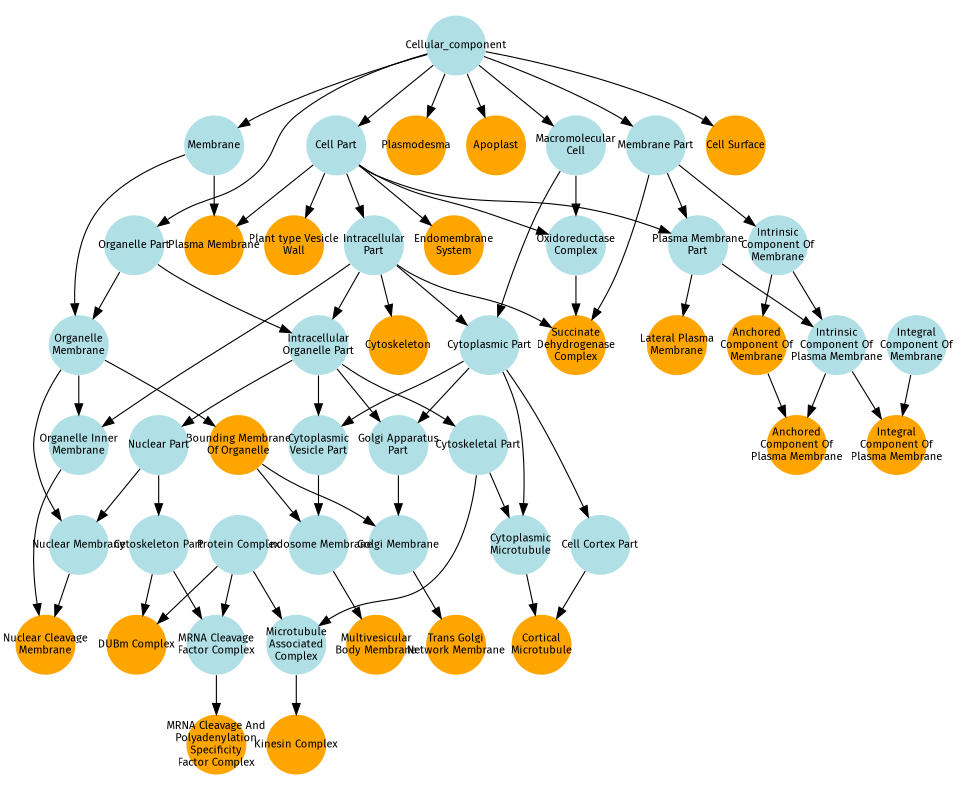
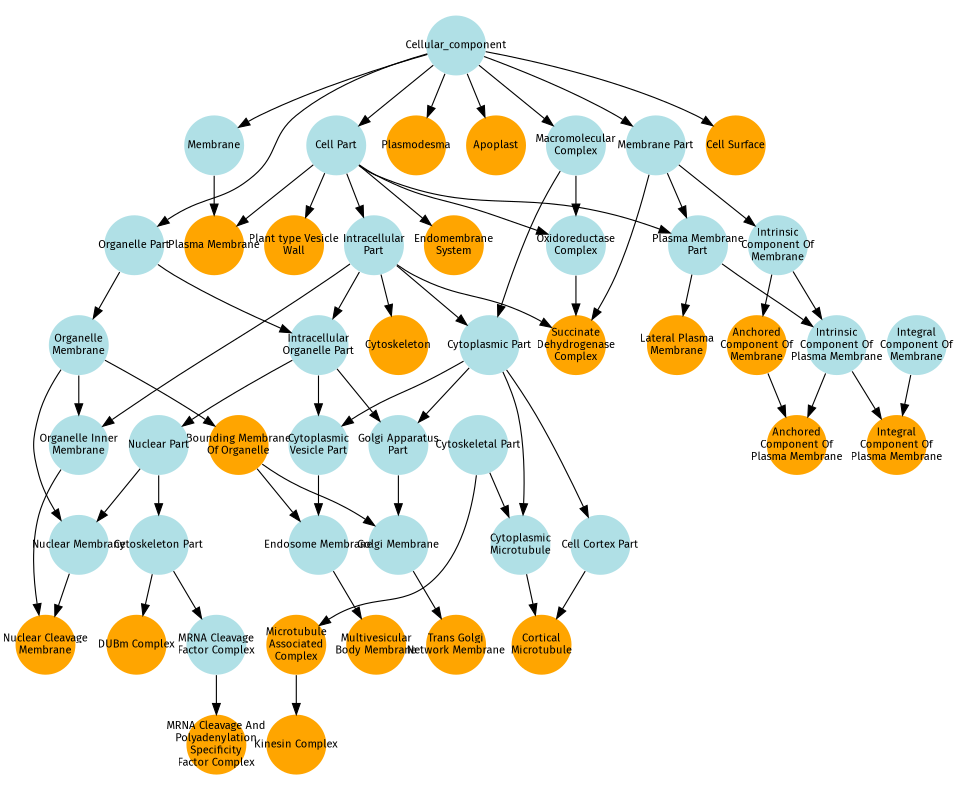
  digraph {
    fontname="Fira Sans"
    node [color=transparent fillcolor=powderblue fixedsize=true fontname="Fira Sans" fontsize=10 shape=circle style=filled]
    edge [color="#000000" fontname="Fira Sans" lty=solid]
    n1 [label=Cellular_component width=0.75]
    n2 [label=Membrane width=0.75]
    n3 [label="Cell Part" width=0.75]
    n4 [label="Organelle Part" width=0.75]
    n5 [fillcolor=orange label=Plasmodesma width=0.75]
    n6 [fillcolor=orange label=Apoplast width=0.75]
    n7 [label="Membrane Part" width=0.75]
-   n8 [label="Macromolecular\nCell" width=0.75]
+   n8 [label="Macromolecular\nComplex" width=0.75]
    n9 [fillcolor=orange label="Cell Surface" width=0.75]
    n10 [fillcolor=orange label="Plasma Membrane" width=0.75]
    n11 [label="Organelle\nMembrane" width=0.75]
    n12 [label="Intracellular\nPart" width=0.75]
    n13 [fillcolor=orange label="Plant type Vesicle\nWall" width=0.75]
    n14 [label="Plasma Membrane\nPart" width=0.75]
    n15 [fillcolor=orange label="Endomembrane\nSystem" width=0.75]
    n16 [label="Oxidoreductase\nComplex" width=0.75]
    n17 [label="Intracellular\nOrganelle Part" width=0.75]
    n18 [fillcolor=orange label="Succinate\nDehydrogenase\nComplex" width=0.75]
    n19 [label="Intrinsic\nComponent Of\nMembrane" width=0.75]
    n20 [label="Cytoplasmic Part" width=0.75]
    n21 [label="Organelle Inner\nMembrane" width=0.75]
    n22 [label="Nuclear Membrane" width=0.75]
    n23 [fillcolor=orange label="Bounding Membrane\nOf Organelle" width=0.75]
    n24 [fillcolor=orange label=Cytoskeleton width=0.75]
    n25 [label="Intrinsic\nComponent Of\nPlasma Membrane" width=0.75]
    n26 [fillcolor=orange label="Lateral Plasma\nMembrane" width=0.75]
    n27 [label="Cytoskeletal Part" width=0.75]
    n28 [label="Nuclear Part" width=0.75]
    n29 [label="Golgi Apparatus\nPart" width=0.75]
    n30 [label="Cytoplasmic\nVesicle Part" width=0.75]
    n31 [label="Cytoplasmic\nMicrotubule" width=0.75]
    n32 [label="Cell Cortex Part" width=0.75]
    n33 [fillcolor=orange label="Nuclear Cleavage\nMembrane" width=0.75]
-   n34 [label="Microtubule\nAssociated\nComplex" width=0.75]
+   n34 [fillcolor=orange label="Microtubule\nAssociated\nComplex" width=0.75]
    n35 [label="Cytoskeleton Part" width=0.75]
    n36 [label="Golgi Membrane" width=0.75]
    n37 [label="Endosome Membrane" width=0.75]
    n38 [fillcolor=orange label="Cortical\nMicrotubule" width=0.75]
    n39 [fillcolor=orange label="Kinesin Complex" width=0.75]
    n40 [fillcolor=orange label="Anchored\nComponent Of\nMembrane" width=0.75]
    n41 [fillcolor=orange label="Anchored\nComponent Of\nPlasma Membrane" width=0.75]
    n42 [fillcolor=orange label="Integral\nComponent Of\nPlasma Membrane" width=0.75]
    n43 [label="Integral\nComponent Of\nMembrane" width=0.75]
-   n44 [label="Protein Complex" width=0.75]
    n45 [fillcolor=orange label="DUBm Complex" width=0.75]
    n46 [label="MRNA Cleavage\nFactor Complex" width=0.75]
    n47 [fillcolor=orange label="MRNA Cleavage And\nPolyadenylation\nSpecificity\nFactor Complex" width=0.75]
    n48 [fillcolor=orange label="Trans Golgi\nNetwork Membrane" width=0.75]
    n49 [fillcolor=orange label="Multivesicular\nBody Membrane" width=0.75]
    n1 -> n2
    n1 -> n3
    n1 -> n4
    n1 -> n5
    n1 -> n6
    n1 -> n7
    n1 -> n8
    n1 -> n9
    n2 -> n10
-   n2 -> n11
    n3 -> n10
    n3 -> n12
    n3 -> n13
    n3 -> n14
    n3 -> n15
    n3 -> n16
    n4 -> n11
    n4 -> n17
    n7 -> n14
    n7 -> n18
    n7 -> n19
    n8 -> n16
    n8 -> n20
    n11 -> n21
    n11 -> n22
    n11 -> n23
    n12 -> n17
    n12 -> n18
    n12 -> n20
    n12 -> n21
    n12 -> n24
    n14 -> n25
    n14 -> n26
    n16 -> n18
-   n17 -> n27
    n17 -> n28
    n17 -> n29
    n17 -> n30
    n19 -> n25
    n19 -> n40
    n20 -> n29
    n20 -> n30
    n20 -> n31
    n20 -> n32
    n21 -> n33
    n22 -> n33
    n23 -> n36
    n23 -> n37
    n25 -> n41
    n25 -> n42
    n27 -> n31
    n27 -> n34
    n28 -> n22
    n28 -> n35
    n29 -> n36
    n30 -> n37
    n31 -> n38
    n32 -> n38
    n34 -> n39
    n35 -> n45
    n35 -> n46
    n36 -> n48
    n37 -> n49
    n40 -> n41
    n43 -> n42
-   n44 -> n34
-   n44 -> n45
-   n44 -> n46
    n46 -> n47
  }
